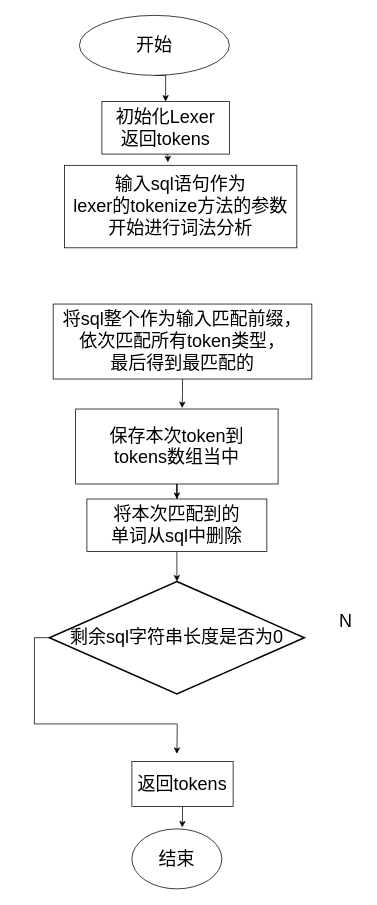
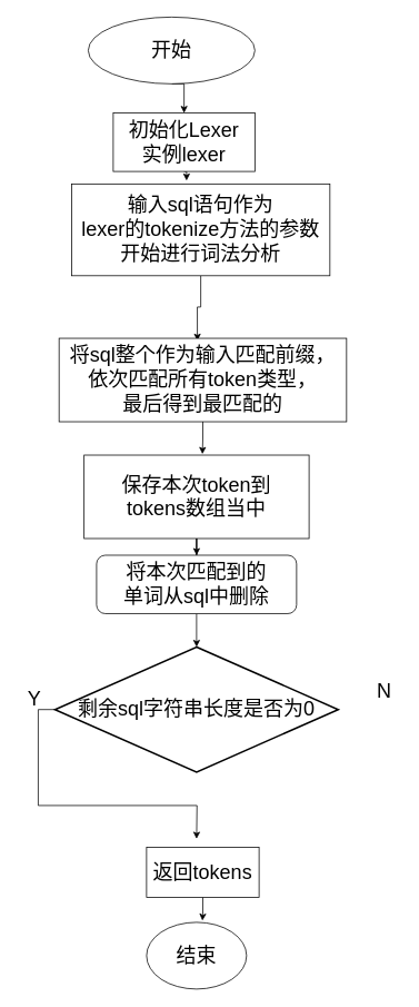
  <mxCell id="0" />
  <mxCell id="1" parent="0" />
  <mxCell id="2" style="edgeStyle=orthogonalEdgeStyle;rounded=0;orthogonalLoop=1;jettySize=auto;html=1;exitX=0.5;exitY=1;exitDx=0;exitDy=0;entryX=0.5;entryY=0;entryDx=0;entryDy=0;" edge="1" parent="1" source="3" target="5"><mxGeometry relative="1" as="geometry" /></mxCell>
  <mxCell id="3" value="&lt;font style=&quot;font-size: 24px;&quot;&gt;开始&lt;/font&gt;" style="ellipse;whiteSpace=wrap;html=1;" vertex="1" parent="1"><mxGeometry x="105" y="20" width="200" height="80" as="geometry" /></mxCell>
  <mxCell id="4" style="edgeStyle=orthogonalEdgeStyle;rounded=0;orthogonalLoop=1;jettySize=auto;html=1;exitX=0.5;exitY=1;exitDx=0;exitDy=0;entryX=0.445;entryY=-0.036;entryDx=0;entryDy=0;entryPerimeter=0;" edge="1" parent="1" source="5" target="7"><mxGeometry relative="1" as="geometry" /></mxCell>
- <mxCell id="5" value="&lt;font style=&quot;font-size: 24px;&quot;&gt;初始化Lexer&lt;br&gt;返回tokens&lt;/font&gt;" style="rounded=0;whiteSpace=wrap;html=1;" vertex="1" parent="1"><mxGeometry x="135" y="135" width="170" height="70" as="geometry" /></mxCell>
+ <mxCell id="5" value="&lt;font style=&quot;font-size: 24px;&quot;&gt;初始化Lexer&lt;br&gt;实例lexer&lt;/font&gt;" style="rounded=0;whiteSpace=wrap;html=1;" vertex="1" parent="1"><mxGeometry x="135" y="135" width="170" height="70" as="geometry" /></mxCell>
+ <mxCell id="6" style="edgeStyle=orthogonalEdgeStyle;rounded=0;orthogonalLoop=1;jettySize=auto;html=1;entryX=0.481;entryY=0.03;entryDx=0;entryDy=0;entryPerimeter=0;" edge="1" parent="1" source="7" target="9"><mxGeometry relative="1" as="geometry" /></mxCell>
  <mxCell id="7" value="&lt;font style=&quot;font-size: 24px;&quot;&gt;输入sql语句作为&lt;br&gt;lexer的tokenize方法的参数开始进行词法分析&lt;/font&gt;" style="rounded=0;whiteSpace=wrap;html=1;" vertex="1" parent="1"><mxGeometry x="85" y="220" width="310" height="110" as="geometry" /></mxCell>
  <mxCell id="8" style="edgeStyle=orthogonalEdgeStyle;rounded=0;orthogonalLoop=1;jettySize=auto;html=1;entryX=0.526;entryY=-0.012;entryDx=0;entryDy=0;entryPerimeter=0;" edge="1" parent="1" source="9" target="11"><mxGeometry relative="1" as="geometry" /></mxCell>
  <mxCell id="9" value="&lt;font style=&quot;font-size: 24px;&quot;&gt;将sql整个作为输入匹配前缀，&lt;br&gt;依次匹配所有token类型，&lt;br&gt;最后得到最匹配的&lt;br&gt;&lt;/font&gt;" style="rounded=0;whiteSpace=wrap;html=1;" vertex="1" parent="1"><mxGeometry x="70" y="405" width="345" height="100" as="geometry" /></mxCell>
  <mxCell id="10" style="edgeStyle=orthogonalEdgeStyle;rounded=0;orthogonalLoop=1;jettySize=auto;html=1;entryX=0.5;entryY=0;entryDx=0;entryDy=0;" edge="1" parent="1" source="11" target="13"><mxGeometry relative="1" as="geometry" /></mxCell>
  <mxCell id="11" value="&lt;font style=&quot;font-size: 24px;&quot;&gt;保存本次token到&lt;br&gt;tokens数组当中&lt;/font&gt;" style="rounded=0;whiteSpace=wrap;html=1;" vertex="1" parent="1"><mxGeometry x="100" y="545" width="270" height="100" as="geometry" /></mxCell>
  <mxCell id="12" style="edgeStyle=orthogonalEdgeStyle;rounded=0;orthogonalLoop=1;jettySize=auto;html=1;entryX=0.5;entryY=0;entryDx=0;entryDy=0;entryPerimeter=0;" edge="1" parent="1" source="13" target="15"><mxGeometry relative="1" as="geometry" /></mxCell>
- <mxCell id="13" value="&lt;font style=&quot;font-size: 24px;&quot;&gt;将本次匹配到的&lt;br&gt;单词从sql中删除&lt;/font&gt;" style="rounded=0;whiteSpace=wrap;html=1;" vertex="1" parent="1"><mxGeometry x="115" y="665" width="240" height="70" as="geometry" /></mxCell>
+ <mxCell id="13" value="&lt;font style=&quot;font-size: 24px;&quot;&gt;将本次匹配到的&lt;br&gt;单词从sql中删除&lt;/font&gt;" style="whiteSpace=wrap;html=1;rounded=1;" vertex="1" parent="1"><mxGeometry x="115" y="665" width="240" height="70" as="geometry" /></mxCell>
  <mxCell id="14" style="edgeStyle=orthogonalEdgeStyle;rounded=0;orthogonalLoop=1;jettySize=auto;html=1;exitX=0;exitY=0.5;exitDx=0;exitDy=0;exitPerimeter=0;" edge="1" parent="1" source="15"><mxGeometry relative="1" as="geometry"><mxPoint x="235" y="1005" as="targetPoint" /></mxGeometry></mxCell>
  <mxCell id="15" value="&lt;font style=&quot;font-size: 24px;&quot;&gt;剩余sql字符串长度是否为0&lt;/font&gt;" style="strokeWidth=2;html=1;shape=mxgraph.flowchart.decision;whiteSpace=wrap;" vertex="1" parent="1"><mxGeometry x="65" y="775" width="340" height="150" as="geometry" /></mxCell>
  <mxCell id="16" value="&lt;font style=&quot;font-size: 24px;&quot;&gt;N&lt;/font&gt;" style="text;html=1;align=center;verticalAlign=middle;resizable=0;points=[];autosize=1;strokeColor=none;fillColor=none;" vertex="1" parent="1"><mxGeometry x="440" y="808" width="40" height="40" as="geometry" /></mxCell>
+ <mxCell id="17" value="&lt;font style=&quot;font-size: 24px;&quot;&gt;Y&lt;/font&gt;" style="text;html=1;align=center;verticalAlign=middle;resizable=0;points=[];autosize=1;strokeColor=none;fillColor=none;" vertex="1" parent="1"><mxGeometry x="20" y="818" width="40" height="40" as="geometry" /></mxCell>
  <mxCell id="18" style="edgeStyle=orthogonalEdgeStyle;rounded=0;orthogonalLoop=1;jettySize=auto;html=1;entryX=0.558;entryY=-0.025;entryDx=0;entryDy=0;entryPerimeter=0;" edge="1" parent="1" source="19" target="20"><mxGeometry relative="1" as="geometry" /></mxCell>
  <mxCell id="19" value="&lt;font style=&quot;font-size: 24px;&quot;&gt;返回tokens&lt;/font&gt;" style="rounded=0;whiteSpace=wrap;html=1;" vertex="1" parent="1"><mxGeometry x="175" y="1015" width="135" height="60" as="geometry" /></mxCell>
  <mxCell id="20" value="&lt;font style=&quot;font-size: 24px;&quot;&gt;结束&lt;/font&gt;" style="ellipse;whiteSpace=wrap;html=1;" vertex="1" parent="1"><mxGeometry x="175" y="1105" width="120" height="80" as="geometry" /></mxCell>
